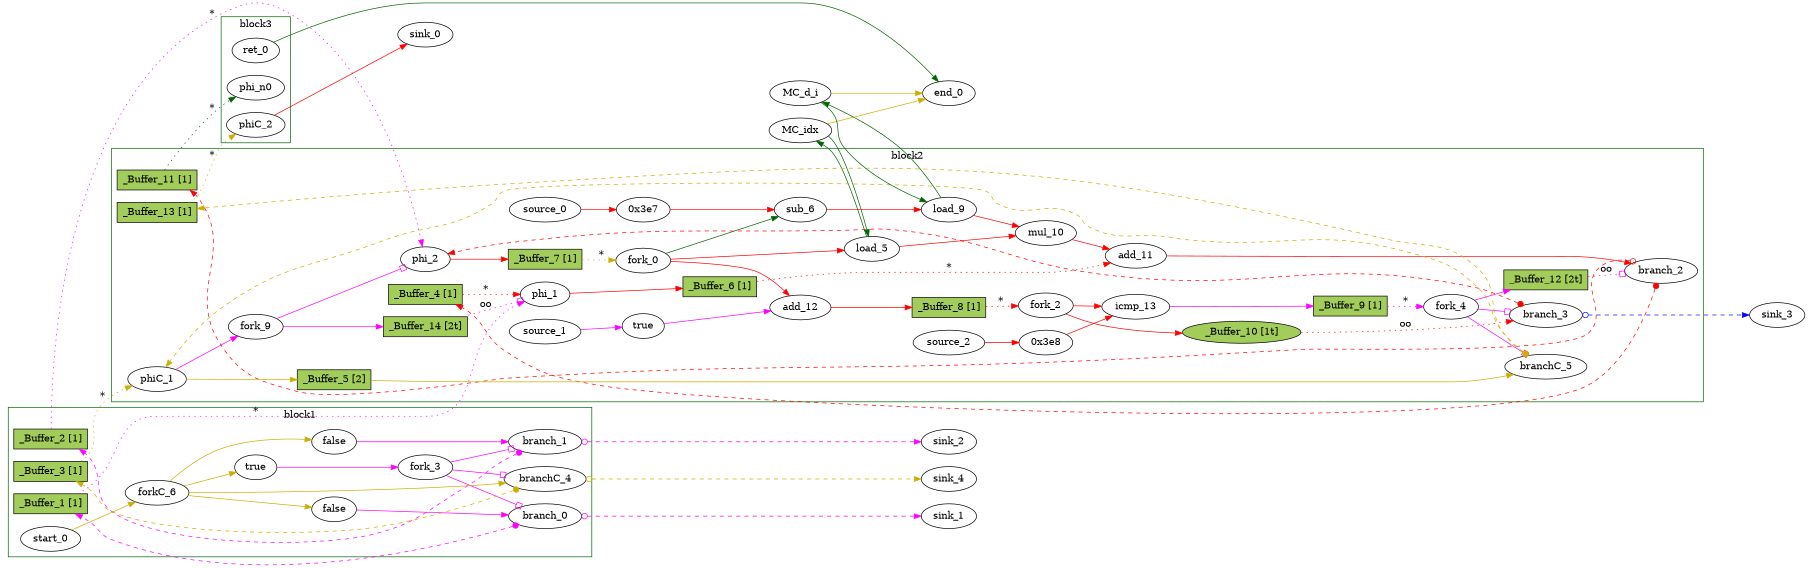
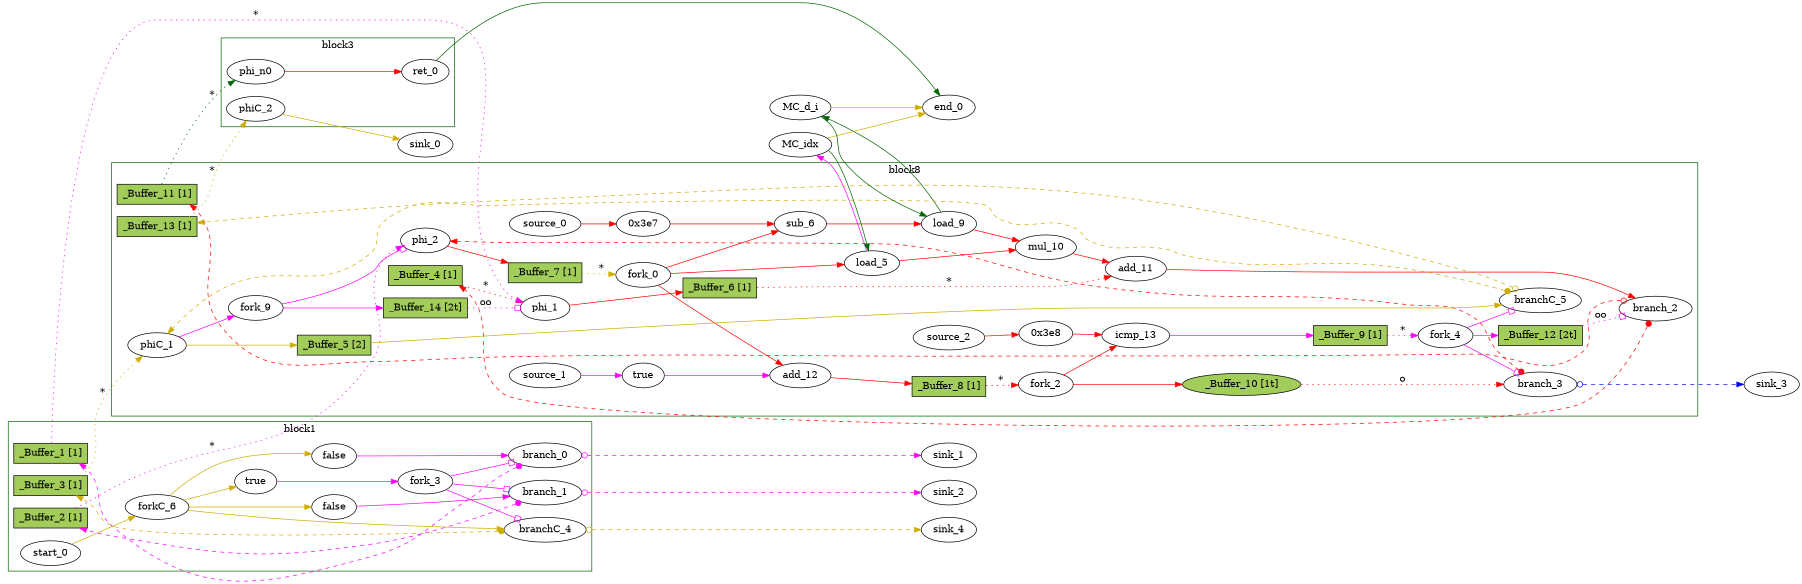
  digraph {
    rankdir=LR
    node [bbID=2 in="in1:1" out="out1:1" shape=oval type=Buffer]
    edge [arrowhead=normal color=red from=out1 to=in1]
    n1 [fillcolor=darkolivegreen3 height=0.4 label="_Buffer_14 [2t]" shape=box slots=2 style=filled transparent=true]
    n2 [fillcolor=darkolivegreen3 height=0.4 in="in1:0" label="_Buffer_13 [1]" out="out1:0" shape=box slots=1 style=filled transparent=false]
    n3 [fillcolor=darkolivegreen3 height=0.4 label="_Buffer_12 [2t]" shape=box slots=2 style=filled transparent=true]
    phi_1 [delay=1.918 in="in1?:1 in2:32 in3:32" out="out1:32" type=Mux]
    phi_2 [delay=1.918 in="in1?:1 in2:10 in3:10" out="out1:10" type=Mux]
    load_5 [delay=1.503 in="in1:32 in2:10" latency=2 offset=0 op=mc_load_op out="out1:32 out2:10" portID=0 type=Operator]
    n7 [in="in1:10" label="0x3e7" out="out1:10" type=Constant value="0x3e7"]
    sub_6 [delay=2.683 in="in1:32 in2:32" op=sub_op out="out1:32" type=Operator]
    load_9 [delay=1.503 in="in1:32 in2:32" latency=2 offset=0 op=mc_load_op out="out1:32 out2:32" portID=0 type=Operator]
    mul_10 [delay=2.914 in="in1:32 in2:32" latency=4 op=mul_op out="out1:32" type=Operator]
    add_11 [delay=2.974 in="in1:32 in2:32" op=add_op out="out1:32" type=Operator]
    n12 [label=true type=Constant value="0x1"]
    add_12 [delay=2.974 in="in1:10 in2:10" op=add_op out="out1:10" type=Operator]
    n14 [in="in1:10" label="0x3e8" out="out1:10" type=Constant value="0x3e8"]
    icmp_13 [delay=3.42 in="in1:10 in2:10" op=icmp_ult_op type=Operator]
    fork_0 [in="in1:10" out="out1:10 out2:10 out3:10" type=Fork]
    fork_2 [in="in1:10" out="out1:10 out2:10" type=Fork]
    branch_2 [in="in1:32 in2?:1" out="out1+:32 out2-:32" type=Branch]
    branch_3 [in="in1:10 in2?:1" out="out1+:10 out2-:10" type=Branch]
    fork_4 [out="out1:1 out2:1 out3:1" type=Fork]
    phiC_1 [delay=1.842 in="in1:0 in2:0" out="out1:0 out2?:1" type=CntrlMerge]
    branchC_5 [in="in1:0 in2?:1" out="out1+:0 out2-:0" type=Branch]
    source_0 [out="out1:10" type=Source in=""]
    source_1 [type=Source in=""]
    source_2 [out="out1:10" type=Source in=""]
    fork_9 [out="out1:1 out2:1" type=Fork]
    n27 [fillcolor=darkolivegreen3 height=0.4 in="in1:32" label="_Buffer_11 [1]" out="out1:32" shape=box slots=1 style=filled transparent=false]
    n28 [fillcolor=darkolivegreen3 height=0.4 in="in1:10" label="_Buffer_10 [1t]" out="out1:10" shape=ellipse slots=1 style=filled transparent=true]
    n29 [fillcolor=darkolivegreen3 height=0.4 label="_Buffer_9 [1]" shape=box slots=1 style=filled transparent=false]
    n30 [fillcolor=darkolivegreen3 height=0.4 in="in1:10" label="_Buffer_8 [1]" out="out1:10" shape=box slots=1 style=filled transparent=false]
    n31 [fillcolor=darkolivegreen3 height=0.4 in="in1:10" label="_Buffer_7 [1]" out="out1:10" shape=box slots=1 style=filled transparent=false]
    n32 [fillcolor=darkolivegreen3 height=0.4 in="in1:32" label="_Buffer_6 [1]" out="out1:32" shape=box slots=1 style=filled transparent=false]
    n33 [fillcolor=darkolivegreen3 height=0.4 in="in1:0" label="_Buffer_5 [2]" out="out1:0" shape=box slots=2 style=filled transparent=false]
    n34 [fillcolor=darkolivegreen3 height=0.4 in="in1:32" label="_Buffer_4 [1]" out="out1:32" shape=box slots=1 style=filled transparent=false]
    n35 [bbID=1 label=true type=Constant value="0x1"]
    n36 [bbID=1 label=false type=Constant value="0x0"]
    n37 [bbID=1 label=false type=Constant value="0x0"]
    branch_0 [bbID=1 in="in1:1 in2?:1" out="out1+:1 out2-:1" type=Branch]
    branch_1 [bbID=1 in="in1:1 in2?:1" out="out1+:1 out2-:1" type=Branch]
    fork_3 [bbID=1 out="out1:1 out2:1 out3:1" type=Fork]
    start_0 [bbID=1 in="in1:0" out="out1:0" type=Entry]
    forkC_6 [bbID=1 in="in1:0" out="out1:0 out2:0 out3:0 out4:0" type=Fork]
    branchC_4 [bbID=1 in="in1:0 in2?:1" out="out1+:0 out2-:0" type=Branch]
    n44 [bbID=1 fillcolor=darkolivegreen3 height=0.4 in="in1:0" label="_Buffer_3 [1]" out="out1:0" shape=box slots=1 style=filled transparent=false]
    n45 [bbID=1 fillcolor=darkolivegreen3 height=0.4 label="_Buffer_2 [1]" shape=box slots=1 style=filled transparent=false]
    n46 [bbID=1 fillcolor=darkolivegreen3 height=0.4 label="_Buffer_1 [1]" shape=box slots=1 style=filled transparent=false]
    ret_0 [bbID=3 in="in1:32" op=ret_op out="out1:32" type=Operator]
    phi_n0 [bbID=3 in="in1:32" out="out1:32" type=Merge]
    phiC_2 [bbID=3 delay=1.842 in="in1:0" out="out1:0" type=Merge]
    MC_idx [bbID=0 bbcount=0 in="in1:10*l0a" ldcount=1 memory=idx out="out1:32*l0d out2:0*e" stcount=0 type=MC shape=""]
    MC_d_i [bbID=0 bbcount=0 in="in1:32*l0a" ldcount=1 memory=d_i out="out1:32*l0d out2:0*e" stcount=0 type=MC shape=""]
    sink_3 [bbID=0 in="in1:10" type=Sink out=""]
    sink_1 [bbID=0 type=Sink out=""]
    sink_2 [bbID=0 type=Sink out=""]
    sink_4 [bbID=0 in="in1:0" type=Sink out=""]
    end_0 [bbID=0 in="in1:0*e in2:0*e in3:32" out="out1:32" type=Exit]
    sink_0 [bbID=0 in="in1:0" type=Sink out=""]
    subgraph cluster_1 {
      color=darkgreen
-     label=block2
+     label=block8
      n1
      n2
      n3
      phi_1
      phi_2
      load_5
      n7
      sub_6
      load_9
      mul_10
      add_11
      n12
      add_12
      n14
      icmp_13
      fork_0
      fork_2
      branch_2
      branch_3
      fork_4
      phiC_1
      branchC_5
      source_0
      source_1
      source_2
      fork_9
      n27
      n28
      n29
      n30
      n31
      n32
      n33
      n34
    }
    subgraph cluster_2 {
      color=darkgreen
      label=block1
      n35
      n36
      n37
      branch_0
      branch_1
      fork_3
      start_0
      forkC_6
      branchC_4
      n44
      n45
      n46
    }
    subgraph cluster_3 {
      color=darkgreen
      label=block3
      ret_0
      phi_n0
      phiC_2
    }
    n1 -> phi_1 [arrowhead=obox color=magenta label=oo slots=2 style=dotted transparent=true]
    n2 -> phiC_2 [color=gold3 label="*" slots=1 style=dotted transparent=false]
    n3 -> branch_2 [arrowhead=obox color=magenta label=oo slots=2 style=dotted to=in2 transparent=true]
    phi_1 -> n32
    phi_2 -> n31
    load_5 -> mul_10
-   load_5 -> MC_idx [color=darkgreen from=out2]
+   load_5 -> MC_idx [color=magenta from=out2]
    n7 -> sub_6
    sub_6 -> load_9 [to=in2]
    load_9 -> mul_10 [to=in2]
    load_9 -> MC_d_i [color=darkgreen from=out2]
    mul_10 -> add_11 [to=in2]
    add_11 -> branch_2
    n12 -> add_12 [color=magenta to=in2]
    add_12 -> n30
    n14 -> icmp_13 [to=in2]
    icmp_13 -> n29 [color=magenta]
    fork_0 -> load_5 [from=out3 to=in2]
-   fork_0 -> sub_6 [color=darkgreen to=in2]
+   fork_0 -> sub_6 [to=in2]
    fork_0 -> add_12 [from=out2]
    fork_2 -> icmp_13
    fork_2 -> n28 [from=out2]
    branch_2 -> n27 [arrowtail=odot constraint=false dir=both from=out2 minlen=3 style=dashed]
    branch_2 -> n34 [arrowtail=dot constraint=false dir=both minlen=3 style=dashed]
    branch_3 -> phi_2 [arrowtail=dot constraint=false dir=both minlen=3 style=dashed to=in3]
    branch_3 -> sink_3 [arrowtail=odot color=blue dir=both from=out2 minlen=3 style=dashed]
    fork_4 -> n3 [color=magenta from=out2]
    fork_4 -> branch_3 [arrowhead=obox color=magenta to=in2]
    fork_4 -> branchC_5 [arrowhead=obox color=magenta from=out3 to=in2]
    phiC_1 -> fork_9 [color=magenta from=out2]
    phiC_1 -> n33 [color=gold3]
    branchC_5 -> n2 [arrowtail=odot color=gold3 constraint=false dir=both from=out2 minlen=3 style=dashed]
    branchC_5 -> phiC_1 [arrowtail=dot color=gold3 constraint=false dir=both minlen=3 style=dashed to=in2]
    source_0 -> n7
    source_1 -> n12 [color=magenta]
    source_2 -> n14
    fork_9 -> n1 [color=magenta]
    fork_9 -> phi_2 [arrowhead=obox color=magenta from=out2]
    n27 -> phi_n0 [color=darkgreen label="*" slots=1 style=dotted transparent=false]
-   n28 -> branch_3 [label=oo slots=1 style=dotted transparent=true]
+   n28 -> branch_3 [label=o slots=1 style=dotted transparent=true]
    n29 -> fork_4 [color=magenta label="*" slots=1 style=dotted transparent=false]
    n30 -> fork_2 [label="*" slots=1 style=dotted transparent=false]
    n31 -> fork_0 [color=gold3 label="*" slots=1 style=dotted transparent=false]
    n32 -> add_11 [label="*" slots=1 style=dotted transparent=false]
    n33 -> branchC_5 [color=gold3]
    n34 -> phi_1 [label="*" slots=1 style=dotted to=in3 transparent=false]
    n35 -> fork_3 [color=magenta]
    n36 -> branch_0 [color=magenta]
    n37 -> branch_1 [color=magenta]
    branch_0 -> n46 [arrowtail=dot color=magenta constraint=false dir=both minlen=3 style=dashed]
    branch_0 -> sink_1 [arrowtail=odot color=magenta dir=both from=out2 minlen=3 style=dashed]
    branch_1 -> n45 [arrowtail=dot color=magenta constraint=false dir=both minlen=3 style=dashed]
    branch_1 -> sink_2 [arrowtail=odot color=magenta dir=both from=out2 minlen=3 style=dashed]
    fork_3 -> branch_0 [arrowhead=obox color=magenta from=out2 to=in2]
    fork_3 -> branch_1 [arrowhead=obox color=magenta to=in2]
    fork_3 -> branchC_4 [arrowhead=obox color=magenta from=out3 to=in2]
    start_0 -> forkC_6 [color=gold3]
    forkC_6 -> n35 [color=gold3 from=out4]
    forkC_6 -> n36 [color=gold3]
    forkC_6 -> n37 [color=gold3 from=out2]
    forkC_6 -> branchC_4 [color=gold3 from=out3]
    branchC_4 -> n44 [arrowtail=dot color=gold3 constraint=false dir=both minlen=3 style=dashed]
    branchC_4 -> sink_4 [arrowtail=odot color=gold3 dir=both from=out2 minlen=3 style=dashed]
    n44 -> phiC_1 [color=gold3 label="*" slots=1 style=dotted transparent=false]
    n45 -> phi_2 [color=magenta label="*" slots=1 style=dotted to=in2 transparent=false]
    n46 -> phi_1 [color=magenta label="*" slots=1 style=dotted to=in2 transparent=false]
    ret_0 -> end_0 [color=darkgreen to=in3]
-   phiC_2 -> sink_0
+   phi_n0 -> ret_0
+   phiC_2 -> sink_0 [color=gold3]
    MC_idx -> load_5 [color=darkgreen]
    MC_idx -> end_0 [color=gold3 from=out2]
    MC_d_i -> load_9 [color=darkgreen]
    MC_d_i -> end_0 [color=gold3 from=out2 to=in2]
  }
